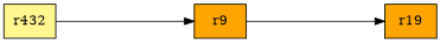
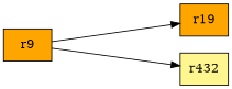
  digraph {
    rankdir=LR
    ranksep=2.0
    node [fillcolor=orange shape=record style=filled]
    n1 [label="{r9}"]
    n2 [label="{r19}"]
    n3 [fillcolor=khaki1 label="{r432}"]
    n1 -> n2
-   n3 -> n1
+   n1 -> n3
  }
